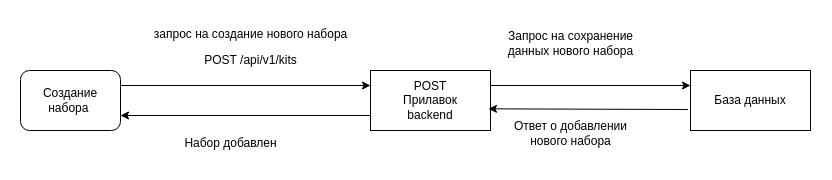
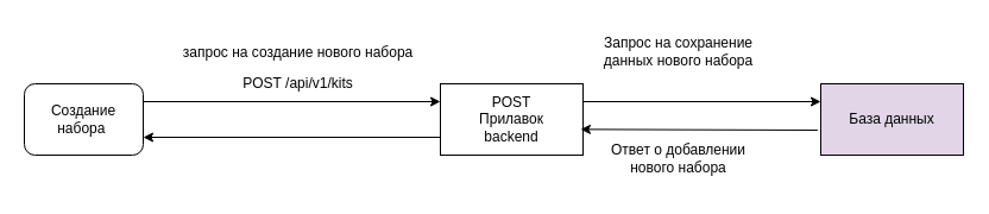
  <mxCell id="0" />
  <mxCell id="1" parent="0" />
  <mxCell id="2" value="Создание набора&amp;nbsp;" style="rounded=1;whiteSpace=wrap;html=1;" vertex="1" parent="1"><mxGeometry x="20" y="70" width="100" height="60" as="geometry" /></mxCell>
  <mxCell id="3" value="POST&lt;br&gt;Прилавок&lt;br&gt;backend" style="rounded=0;whiteSpace=wrap;html=1;" vertex="1" parent="1"><mxGeometry x="370" y="70" width="120" height="60" as="geometry" /></mxCell>
- <mxCell id="4" value="База данных" style="rounded=0;whiteSpace=wrap;html=1;" vertex="1" parent="1"><mxGeometry x="690" y="70" width="120" height="60" as="geometry" /></mxCell>
+ <mxCell id="4" value="База данных" style="rounded=0;whiteSpace=wrap;html=1;fillColor=#e1d5e7;" vertex="1" parent="1"><mxGeometry x="690" y="70" width="120" height="60" as="geometry" /></mxCell>
  <mxCell id="5" value="" style="endArrow=classic;html=1;rounded=0;exitX=1;exitY=0.25;exitDx=0;exitDy=0;entryX=0;entryY=0.25;entryDx=0;entryDy=0;" edge="1" parent="1" source="3" target="4"><mxGeometry width="50" height="50" relative="1" as="geometry"><mxPoint x="470" y="110" as="sourcePoint" /><mxPoint x="520" y="60" as="targetPoint" /></mxGeometry></mxCell>
  <mxCell id="6" value="" style="endArrow=classic;html=1;rounded=0;exitX=-0.022;exitY=0.65;exitDx=0;exitDy=0;exitPerimeter=0;entryX=0.983;entryY=0.639;entryDx=0;entryDy=0;entryPerimeter=0;" edge="1" parent="1" source="4" target="3"><mxGeometry width="50" height="50" relative="1" as="geometry"><mxPoint x="470" y="110" as="sourcePoint" /><mxPoint x="520" y="60" as="targetPoint" /></mxGeometry></mxCell>
  <mxCell id="7" value="" style="endArrow=classic;html=1;rounded=0;exitX=1;exitY=0.25;exitDx=0;exitDy=0;entryX=0;entryY=0.25;entryDx=0;entryDy=0;" edge="1" parent="1" source="2" target="3"><mxGeometry width="50" height="50" relative="1" as="geometry"><mxPoint x="470" y="110" as="sourcePoint" /><mxPoint x="520" y="60" as="targetPoint" /></mxGeometry></mxCell>
  <mxCell id="8" value="" style="endArrow=classic;html=1;rounded=0;exitX=0;exitY=0.75;exitDx=0;exitDy=0;entryX=1;entryY=0.75;entryDx=0;entryDy=0;" edge="1" parent="1" source="3" target="2"><mxGeometry width="50" height="50" relative="1" as="geometry"><mxPoint x="470" y="110" as="sourcePoint" /><mxPoint x="520" y="60" as="targetPoint" /></mxGeometry></mxCell>
- <mxCell id="9" value="&lt;div&gt;запрос на создание нового набора&lt;/div&gt;&lt;div&gt;&lt;p class=&quot;MsoNormal&quot;&gt;POST /api/v1/kits&lt;/p&gt;&lt;/div&gt;&lt;div&gt;&lt;br&gt;&lt;/div&gt;" style="text;html=1;align=center;verticalAlign=middle;resizable=0;points=[];autosize=1;strokeColor=none;fillColor=none;" vertex="1" parent="1"><mxGeometry x="140" y="20" width="220" height="80" as="geometry" /></mxCell>
+ <mxCell id="9" value="&lt;div&gt;запрос на создание нового набора&lt;/div&gt;&lt;div&gt;&lt;p class=&quot;MsoNormal&quot;&gt;POST /api/v1/kits&lt;/p&gt;&lt;/div&gt;&lt;div&gt;&lt;br&gt;&lt;/div&gt;" style="text;html=1;align=center;verticalAlign=middle;resizable=0;points=[];autosize=1;strokeColor=none;fillColor=none;" vertex="1" parent="1"><mxGeometry x="140" y="30" width="220" height="80" as="geometry" /></mxCell>
  <mxCell id="10" value="Запрос на сохранение &lt;br&gt;данных нового набора" style="text;html=1;align=center;verticalAlign=middle;resizable=0;points=[];autosize=1;strokeColor=none;fillColor=none;" vertex="1" parent="1"><mxGeometry x="495" y="23" width="150" height="40" as="geometry" /></mxCell>
  <mxCell id="11" value="Ответ о добавлении&lt;br&gt;нового набора" style="text;html=1;align=center;verticalAlign=middle;resizable=0;points=[];autosize=1;strokeColor=none;fillColor=none;" vertex="1" parent="1"><mxGeometry x="500" y="113" width="140" height="40" as="geometry" /></mxCell>
- <mxCell id="12" value="Набор добавлен" style="text;html=1;align=center;verticalAlign=middle;resizable=0;points=[];autosize=1;strokeColor=none;fillColor=none;" vertex="1" parent="1"><mxGeometry x="170" y="128" width="120" height="30" as="geometry" /></mxCell>
